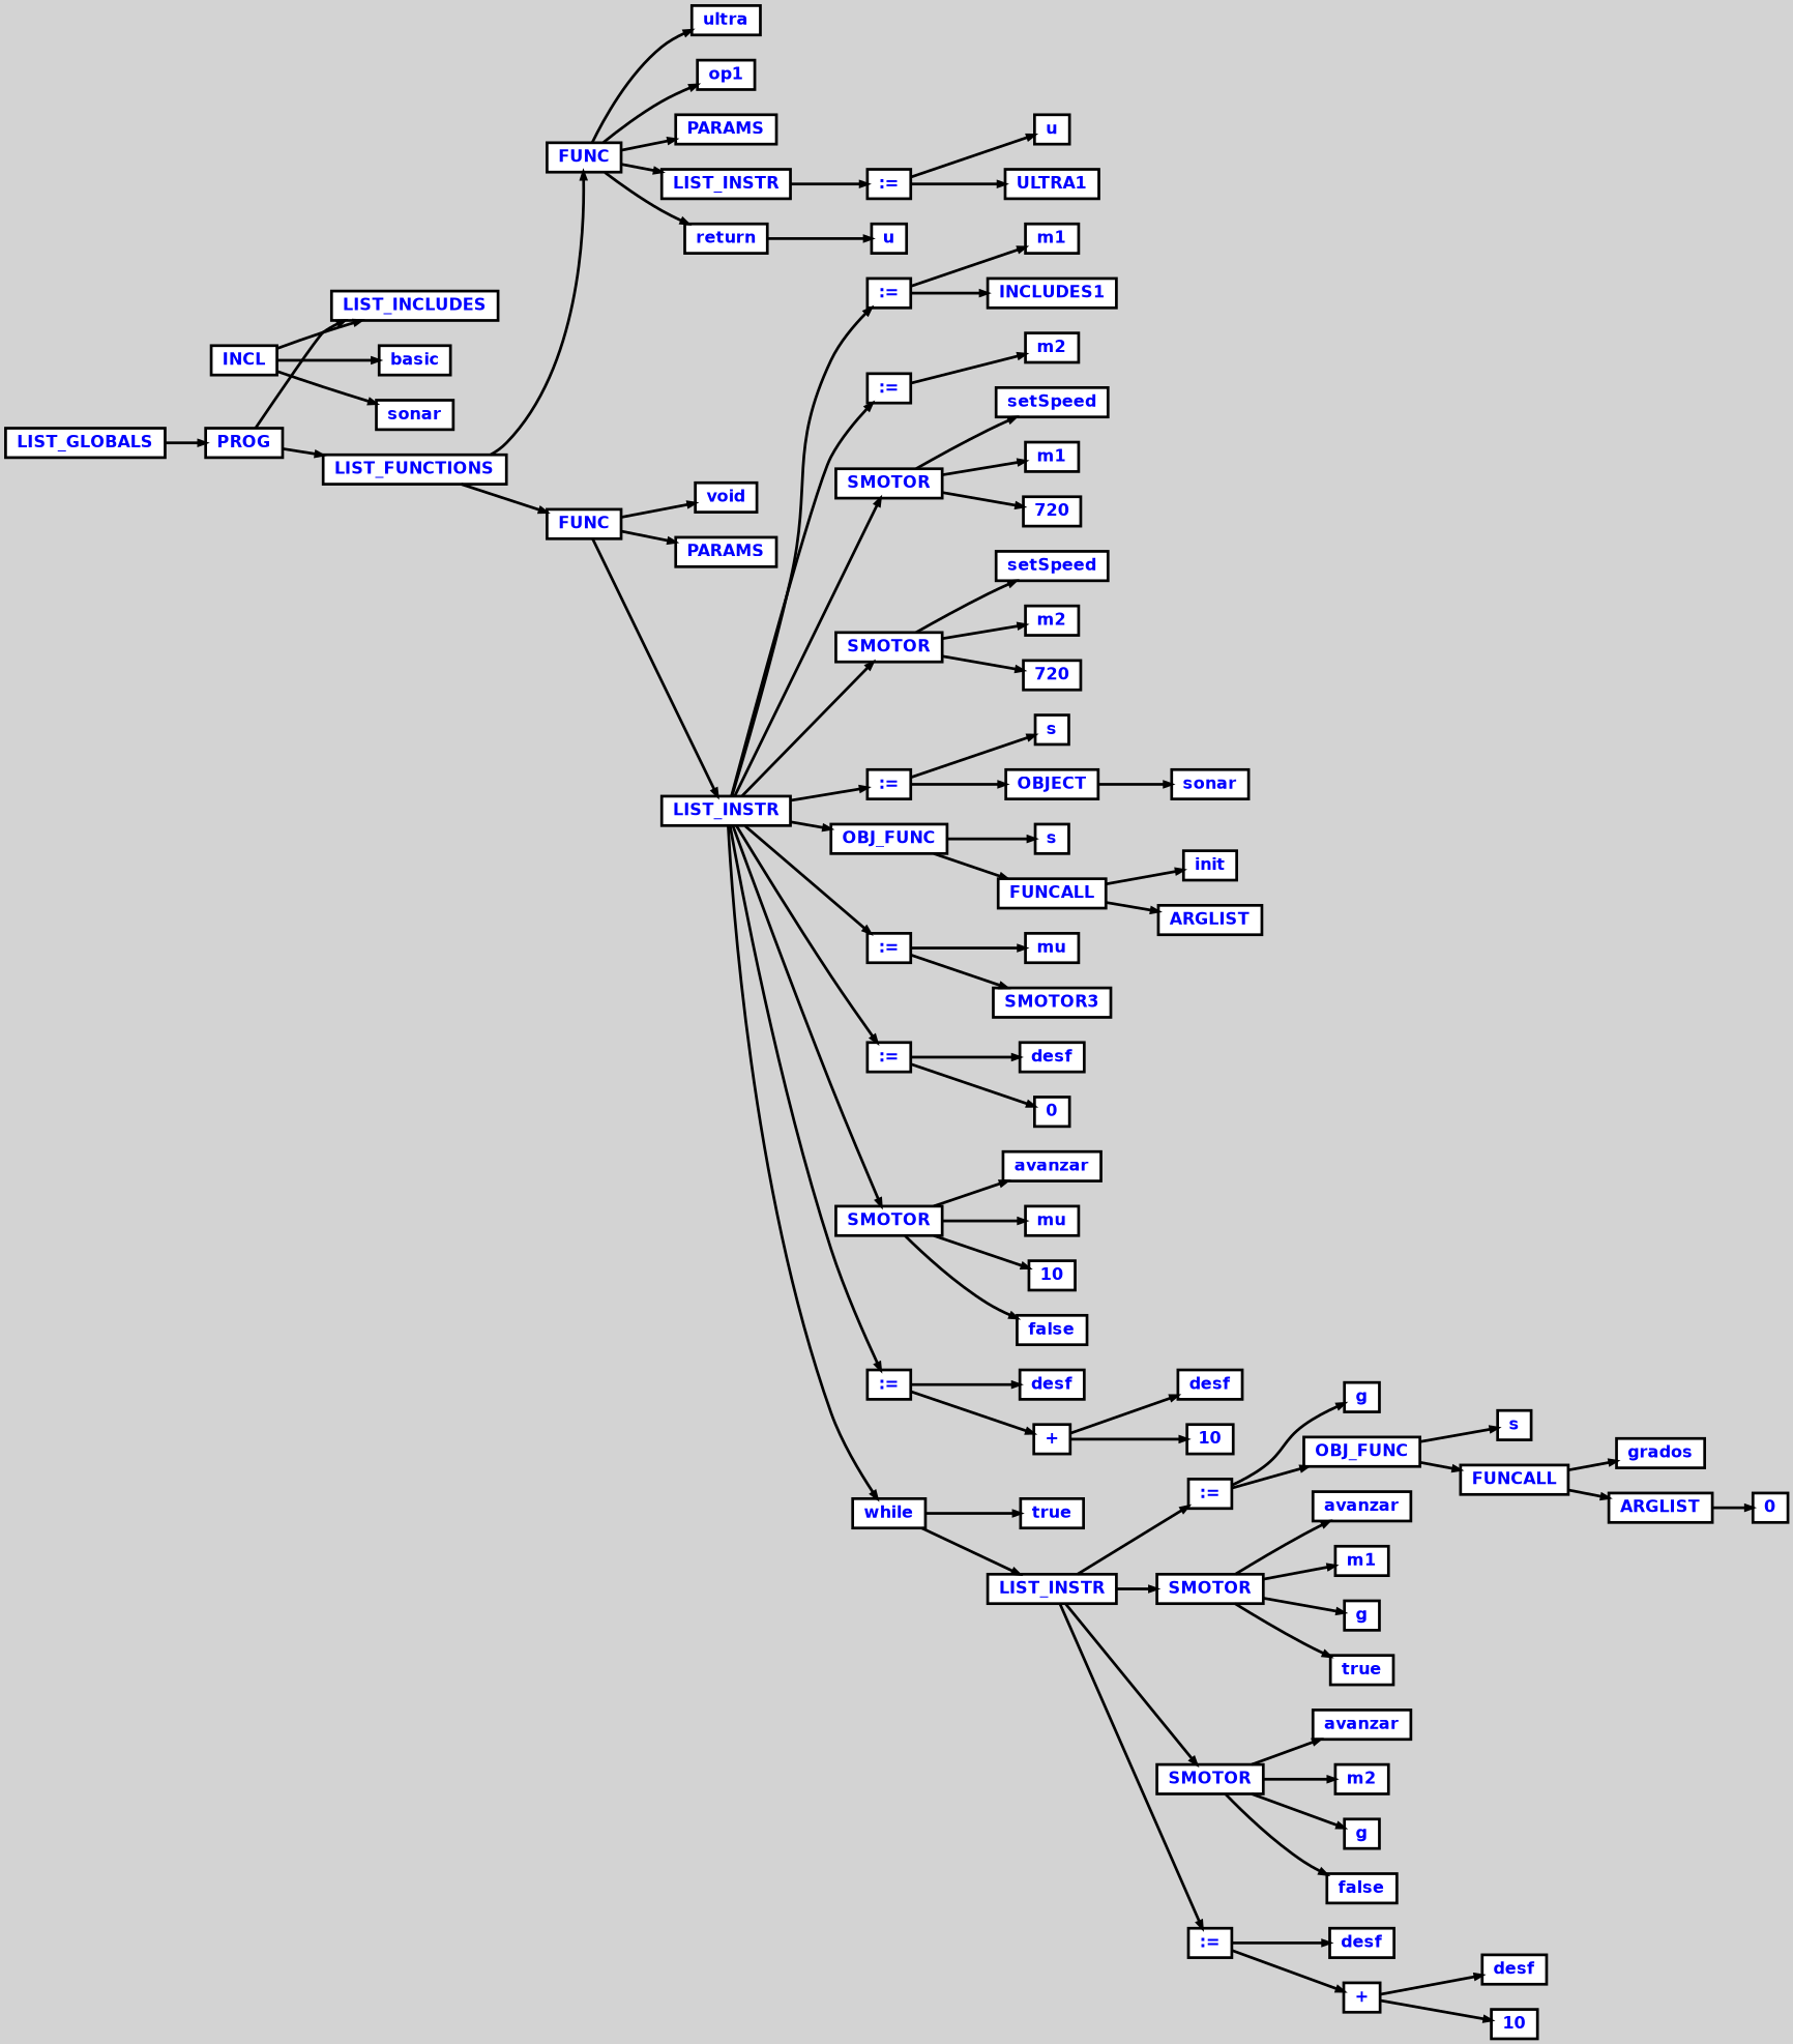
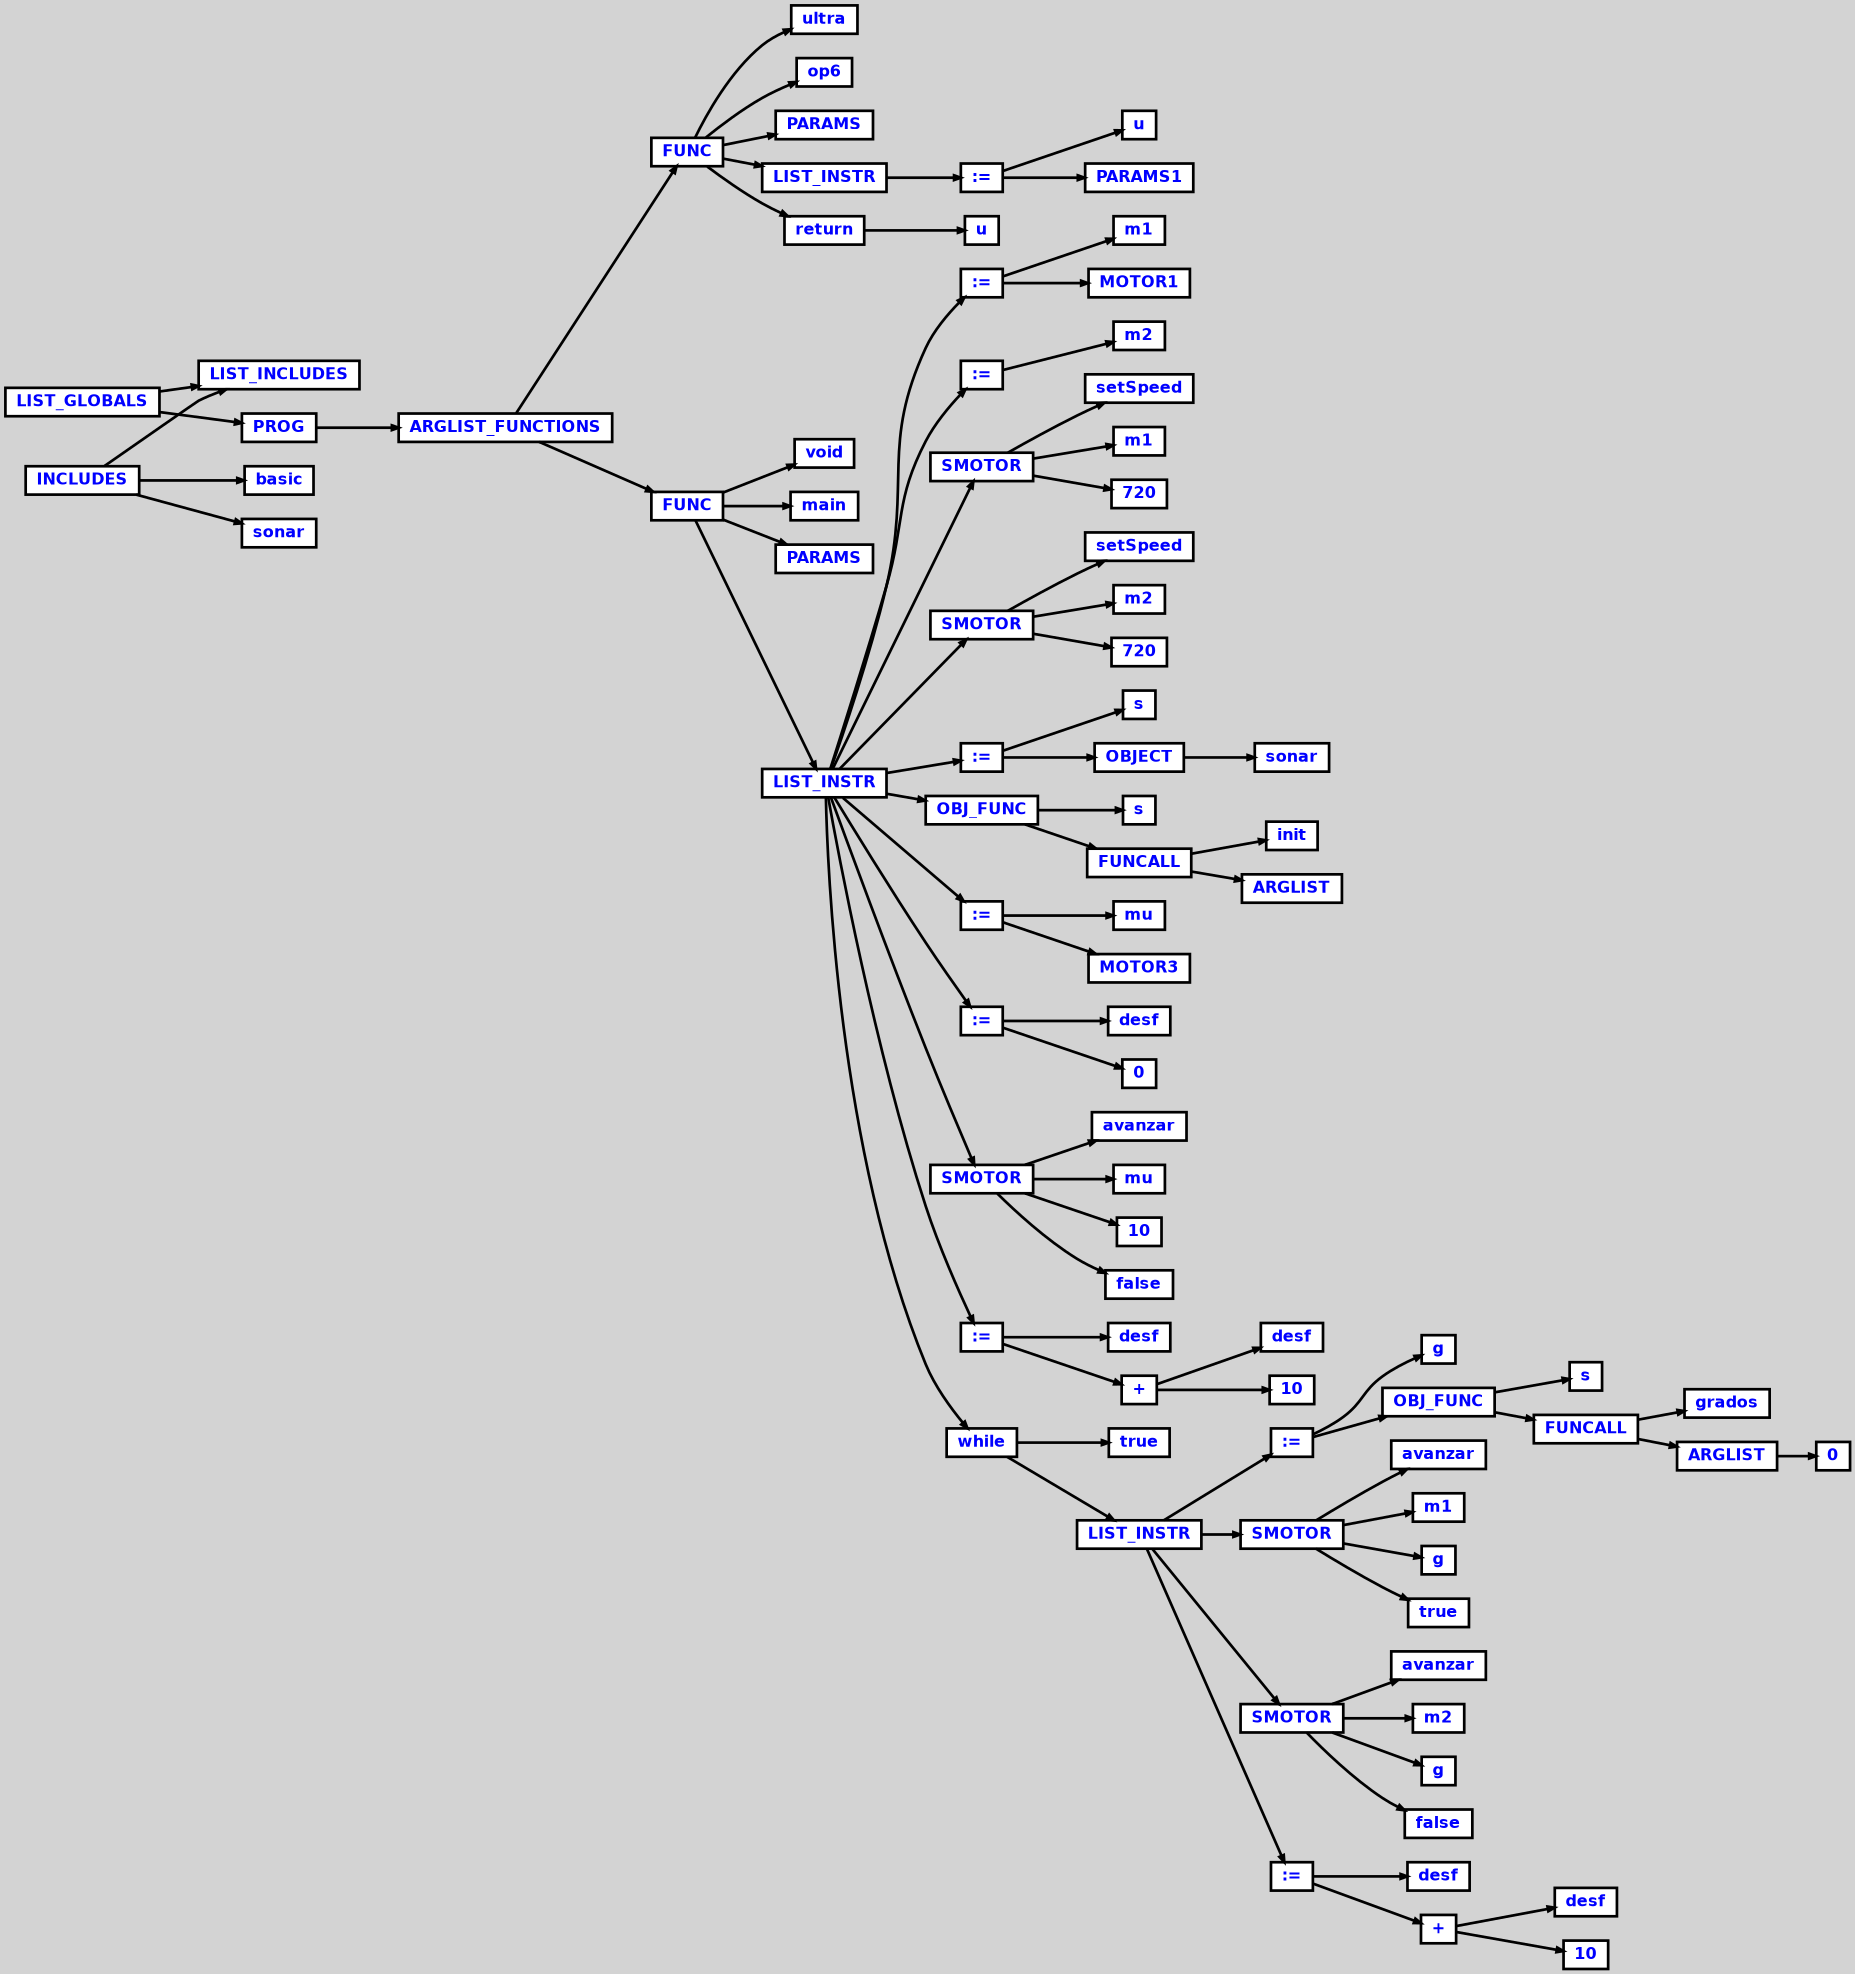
  digraph {
    bgcolor=lightgrey
    ordering=out
    rankdir=LR
    ranksep=.4
    node [color=black fillcolor=white fixedsize=false fontcolor=blue fontname="Helvetica-bold" fontsize=12 shape=box style="filled, solid, bold"]
    edge [arrowsize=.5 color=black style=bold]
    n1 [height=.25 label=PROG width=.25]
    n2 [height=.25 label=LIST_INCLUDES width=.25]
-   n3 [height=.25 label=LIST_FUNCTIONS width=.25]
+   n3 [height=.25 label=ARGLIST_FUNCTIONS width=.25]
    n4 [height=.25 label=LIST_GLOBALS width=.25]
    n5 [height=.25 label=FUNC width=.25]
    n6 [height=.25 label=FUNC width=.25]
-   n7 [height=.25 label=INCL width=.25]
+   n7 [height=.25 label=INCLUDES width=.25]
    n8 [height=.25 label=basic width=.25]
    n9 [height=.25 label=sonar width=.25]
    n10 [height=.25 label=ultra width=.25]
-   n11 [height=.25 label=op1 width=.25]
+   n11 [height=.25 label=op6 width=.25]
    n12 [height=.25 label=PARAMS width=.25]
    n13 [height=.25 label=LIST_INSTR width=.25]
    n14 [height=.25 label=return width=.25]
    n15 [height=.25 label=void width=.25]
+   n16 [height=.25 label=main width=.25]
    n17 [height=.25 label=PARAMS width=.25]
    n18 [height=.25 label=LIST_INSTR width=.25]
    n19 [height=.25 label=":=" width=.25]
    n20 [height=.25 label=u width=.25]
    n21 [height=.25 label=u width=.25]
-   n22 [height=.25 label=ULTRA1 width=.25]
+   n22 [height=.25 label=PARAMS1 width=.25]
    n23 [height=.25 label=":=" width=.25]
    n24 [height=.25 label=":=" width=.25]
    n25 [height=.25 label=SMOTOR width=.25]
    n26 [height=.25 label=SMOTOR width=.25]
    n27 [height=.25 label=":=" width=.25]
    n28 [height=.25 label=OBJ_FUNC width=.25]
    n29 [height=.25 label=":=" width=.25]
    n30 [height=.25 label=":=" width=.25]
    n31 [height=.25 label=SMOTOR width=.25]
    n32 [height=.25 label=":=" width=.25]
    n33 [height=.25 label=while width=.25]
    n34 [height=.25 label=m1 width=.25]
-   n35 [height=.25 label=INCLUDES1 width=.25]
+   n35 [height=.25 label=MOTOR1 width=.25]
    n36 [height=.25 label=m2 width=.25]
    n37 [height=.25 label=setSpeed width=.25]
    n38 [height=.25 label=m1 width=.25]
    n39 [height=.25 label=720 width=.25]
    n40 [height=.25 label=setSpeed width=.25]
    n41 [height=.25 label=m2 width=.25]
    n42 [height=.25 label=720 width=.25]
    n43 [height=.25 label=s width=.25]
    n44 [height=.25 label=OBJECT width=.25]
    n45 [height=.25 label=s width=.25]
    n46 [height=.25 label=FUNCALL width=.25]
    n47 [height=.25 label=mu width=.25]
-   n48 [height=.25 label=SMOTOR3 width=.25]
+   n48 [height=.25 label=MOTOR3 width=.25]
    n49 [height=.25 label=desf width=.25]
    n50 [height=.25 label=0 width=.25]
    n51 [height=.25 label=avanzar width=.25]
    n52 [height=.25 label=mu width=.25]
    n53 [height=.25 label=10 width=.25]
    n54 [height=.25 label=false width=.25]
    n55 [height=.25 label=desf width=.25]
    n56 [height=.25 label="+" width=.25]
    n57 [height=.25 label=true width=.25]
    n58 [height=.25 label=LIST_INSTR width=.25]
    n59 [height=.25 label=sonar width=.25]
    n60 [height=.25 label=init width=.25]
    n61 [height=.25 label=ARGLIST width=.25]
    n62 [height=.25 label=desf width=.25]
    n63 [height=.25 label=10 width=.25]
    n64 [height=.25 label=":=" width=.25]
    n65 [height=.25 label=SMOTOR width=.25]
    n66 [height=.25 label=SMOTOR width=.25]
    n67 [height=.25 label=":=" width=.25]
    n68 [height=.25 label=g width=.25]
    n69 [height=.25 label=OBJ_FUNC width=.25]
    n70 [height=.25 label=avanzar width=.25]
    n71 [height=.25 label=m1 width=.25]
    n72 [height=.25 label=g width=.25]
    n73 [height=.25 label=true width=.25]
    n74 [height=.25 label=avanzar width=.25]
    n75 [height=.25 label=m2 width=.25]
    n76 [height=.25 label=g width=.25]
    n77 [height=.25 label=false width=.25]
    n78 [height=.25 label=desf width=.25]
    n79 [height=.25 label="+" width=.25]
    n80 [height=.25 label=s width=.25]
    n81 [height=.25 label=FUNCALL width=.25]
    n82 [height=.25 label=grados width=.25]
    n83 [height=.25 label=ARGLIST width=.25]
    n84 [height=.25 label=0 width=.25]
    n85 [height=.25 label=desf width=.25]
    n86 [height=.25 label=10 width=.25]
-   n1 -> n2
+   n4 -> n2
    n1 -> n3
    n3 -> n5
    n3 -> n6
    n4 -> n1
    n5 -> n10
    n5 -> n11
    n5 -> n12
    n5 -> n13
    n5 -> n14
    n6 -> n15
+   n6 -> n16
    n6 -> n17
    n6 -> n18
    n7 -> n2
    n7 -> n8
    n7 -> n9
    n13 -> n19
    n14 -> n20
    n18 -> n23
    n18 -> n24
    n18 -> n25
    n18 -> n26
    n18 -> n27
    n18 -> n28
    n18 -> n29
    n18 -> n30
    n18 -> n31
    n18 -> n32
    n18 -> n33
    n19 -> n21
    n19 -> n22
    n23 -> n34
    n23 -> n35
    n24 -> n36
    n25 -> n37
    n25 -> n38
    n25 -> n39
    n26 -> n40
    n26 -> n41
    n26 -> n42
    n27 -> n43
    n27 -> n44
    n28 -> n45
    n28 -> n46
    n29 -> n47
    n29 -> n48
    n30 -> n49
    n30 -> n50
    n31 -> n51
    n31 -> n52
    n31 -> n53
    n31 -> n54
    n32 -> n55
    n32 -> n56
    n33 -> n57
    n33 -> n58
    n44 -> n59
    n46 -> n60
    n46 -> n61
    n56 -> n62
    n56 -> n63
    n58 -> n64
    n58 -> n65
    n58 -> n66
    n58 -> n67
    n64 -> n68
    n64 -> n69
    n65 -> n70
    n65 -> n71
    n65 -> n72
    n65 -> n73
    n66 -> n74
    n66 -> n75
    n66 -> n76
    n66 -> n77
    n67 -> n78
    n67 -> n79
    n69 -> n80
    n69 -> n81
    n79 -> n85
    n79 -> n86
    n81 -> n82
    n81 -> n83
    n83 -> n84
  }
